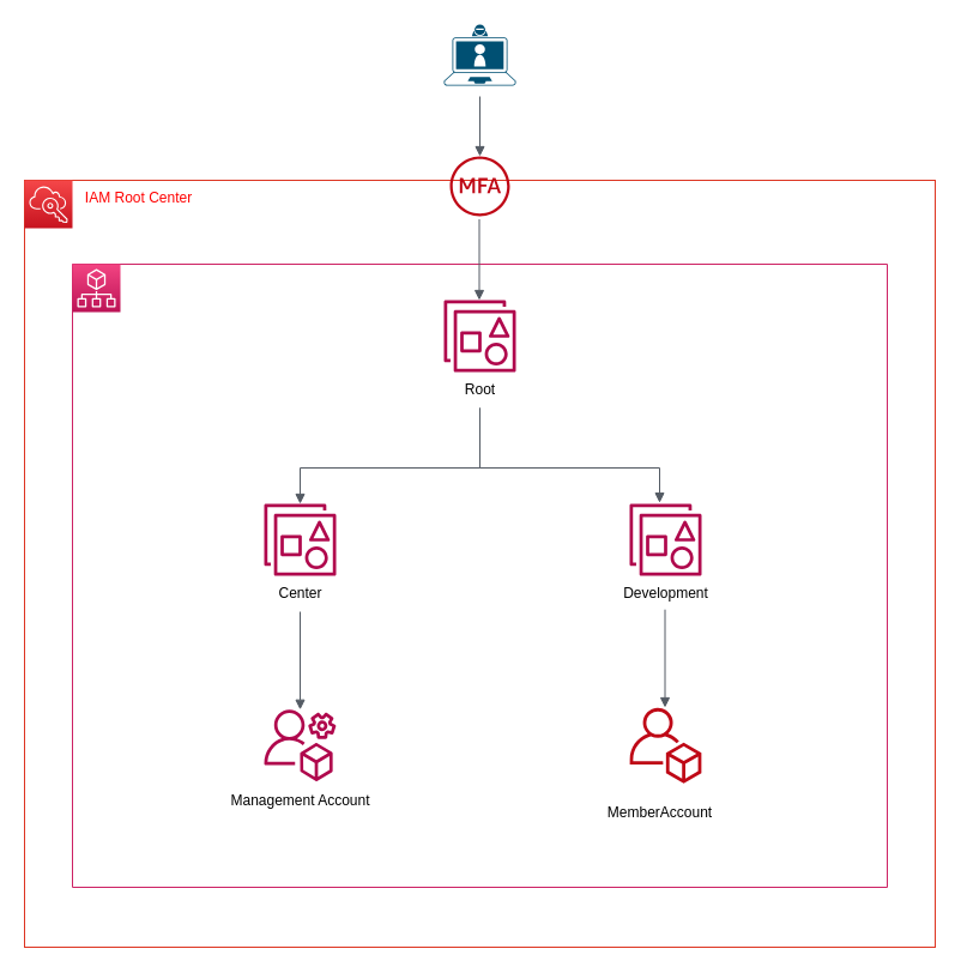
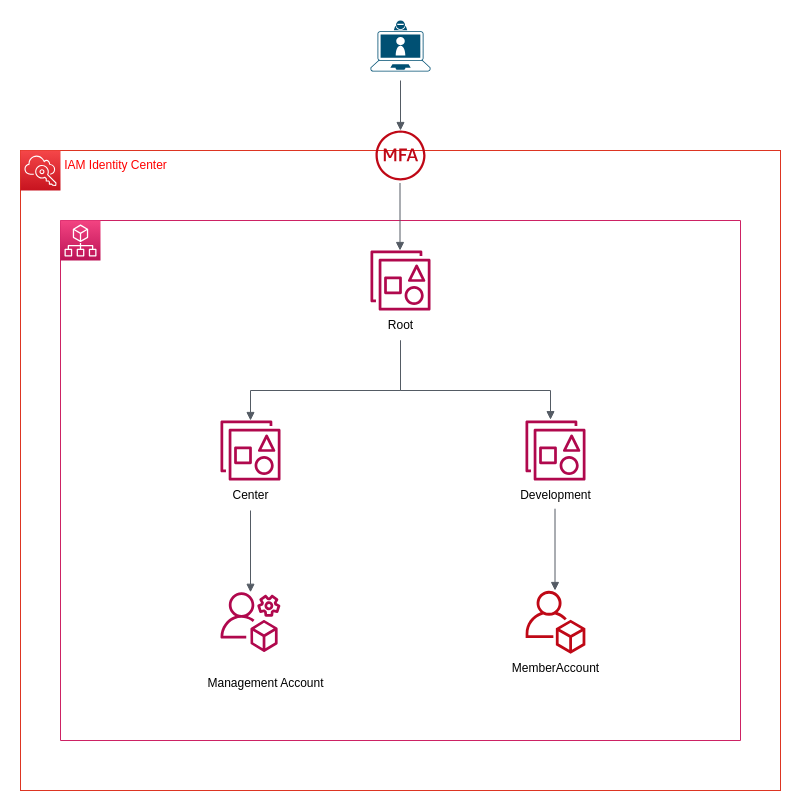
  <mxCell id="0" />
  <mxCell id="1" parent="0" />
  <mxCell id="2" value="" style="points=[[0,0],[0.25,0],[0.5,0],[0.75,0],[1,0],[1,0.25],[1,0.5],[1,0.75],[1,1],[0.75,1],[0.5,1],[0.25,1],[0,1],[0,0.75],[0,0.5],[0,0.25]];outlineConnect=0;gradientColor=none;html=1;whiteSpace=wrap;fontSize=12;fontStyle=0;container=1;pointerEvents=0;collapsible=0;recursiveResize=0;shape=mxgraph.aws4.group;grIcon=mxgraph.aws4.group_account;strokeColor=#CD2264;fillColor=none;verticalAlign=top;align=left;spacingLeft=30;fontColor=#CD2264;dashed=0;" vertex="1" parent="1"><mxGeometry x="60" y="220" width="680" height="520" as="geometry" /></mxCell>
  <mxCell id="3" value="" style="fillColor=none;strokeColor=#DD3522;verticalAlign=top;fontStyle=0;fontColor=#DD3522;align=left;" vertex="1" parent="2"><mxGeometry x="-40" y="-70" width="760" height="640" as="geometry" /></mxCell>
  <mxCell id="4" value="" style="sketch=0;points=[[0,0,0],[0.25,0,0],[0.5,0,0],[0.75,0,0],[1,0,0],[0,1,0],[0.25,1,0],[0.5,1,0],[0.75,1,0],[1,1,0],[0,0.25,0],[0,0.5,0],[0,0.75,0],[1,0.25,0],[1,0.5,0],[1,0.75,0]];points=[[0,0,0],[0.25,0,0],[0.5,0,0],[0.75,0,0],[1,0,0],[0,1,0],[0.25,1,0],[0.5,1,0],[0.75,1,0],[1,1,0],[0,0.25,0],[0,0.5,0],[0,0.75,0],[1,0.25,0],[1,0.5,0],[1,0.75,0]];outlineConnect=0;fontColor=#232F3E;gradientColor=#F34482;gradientDirection=north;fillColor=#BC1356;strokeColor=#ffffff;dashed=0;verticalLabelPosition=bottom;verticalAlign=top;align=center;html=1;fontSize=12;fontStyle=0;aspect=fixed;shape=mxgraph.aws4.resourceIcon;resIcon=mxgraph.aws4.organizations;" vertex="1" parent="2"><mxGeometry width="40" height="40" as="geometry" /></mxCell>
  <mxCell id="5" value="" style="sketch=0;outlineConnect=0;fontColor=#232F3E;gradientColor=none;fillColor=#B0084D;strokeColor=none;dashed=0;verticalLabelPosition=bottom;verticalAlign=top;align=center;html=1;fontSize=12;fontStyle=0;aspect=fixed;pointerEvents=1;shape=mxgraph.aws4.organizations_organizational_unit2;" vertex="1" parent="2"><mxGeometry x="160" y="200" width="60" height="60" as="geometry" /></mxCell>
  <mxCell id="6" value="" style="sketch=0;outlineConnect=0;fontColor=#232F3E;gradientColor=none;fillColor=#B0084D;strokeColor=none;dashed=0;verticalLabelPosition=bottom;verticalAlign=top;align=center;html=1;fontSize=12;fontStyle=0;aspect=fixed;pointerEvents=1;shape=mxgraph.aws4.organizations_management_account;" vertex="1" parent="2"><mxGeometry x="160" y="370" width="60" height="63.24" as="geometry" /></mxCell>
  <mxCell id="7" value="" style="sketch=0;outlineConnect=0;fontColor=#232F3E;gradientColor=none;fillColor=#B0084D;strokeColor=none;dashed=0;verticalLabelPosition=bottom;verticalAlign=top;align=center;html=1;fontSize=12;fontStyle=0;aspect=fixed;pointerEvents=1;shape=mxgraph.aws4.organizations_organizational_unit2;" vertex="1" parent="2"><mxGeometry x="310" y="30" width="60" height="60" as="geometry" /></mxCell>
  <mxCell id="8" value="" style="sketch=0;outlineConnect=0;fontColor=#232F3E;gradientColor=none;fillColor=#B0084D;strokeColor=none;dashed=0;verticalLabelPosition=bottom;verticalAlign=top;align=center;html=1;fontSize=12;fontStyle=0;aspect=fixed;pointerEvents=1;shape=mxgraph.aws4.organizations_organizational_unit2;" vertex="1" parent="2"><mxGeometry x="465" y="200" width="60" height="60" as="geometry" /></mxCell>
  <mxCell id="9" value="Root" style="text;html=1;align=center;verticalAlign=middle;resizable=0;points=[];autosize=1;strokeColor=none;fillColor=none;fontColor=#000000;" vertex="1" parent="2"><mxGeometry x="315" y="90" width="50" height="30" as="geometry" /></mxCell>
  <mxCell id="10" value="Center" style="text;html=1;align=center;verticalAlign=middle;resizable=0;points=[];autosize=1;strokeColor=none;fillColor=none;fontColor=#000000;" vertex="1" parent="2"><mxGeometry x="160" y="260" width="60" height="30" as="geometry" /></mxCell>
  <mxCell id="11" value="Development" style="text;html=1;align=center;verticalAlign=middle;resizable=0;points=[];autosize=1;strokeColor=none;fillColor=none;fontColor=#000000;" vertex="1" parent="2"><mxGeometry x="450" y="260" width="90" height="30" as="geometry" /></mxCell>
  <mxCell id="12" value="" style="sketch=0;outlineConnect=0;fontColor=#232F3E;gradientColor=none;fillColor=#BF0816;strokeColor=none;dashed=0;verticalLabelPosition=bottom;verticalAlign=top;align=center;html=1;fontSize=12;fontStyle=0;aspect=fixed;pointerEvents=1;shape=mxgraph.aws4.organizations_account;" vertex="1" parent="2"><mxGeometry x="465" y="370" width="60" height="63.24" as="geometry" /></mxCell>
- <mxCell id="13" value="Management Account" style="text;html=1;align=center;verticalAlign=middle;resizable=0;points=[];autosize=1;strokeColor=none;fillColor=none;fontColor=#000000;" vertex="1" parent="2"><mxGeometry x="120" y="433.24" width="140" height="30" as="geometry" /></mxCell>
- <mxCell id="14" value="MemberAccount" style="text;html=1;align=center;verticalAlign=middle;resizable=0;points=[];autosize=1;strokeColor=none;fillColor=none;fontColor=#000000;" vertex="1" parent="2"><mxGeometry x="435" y="443.24" width="110" height="30" as="geometry" /></mxCell>
+ <mxCell id="13" value="Management Account" style="text;html=1;align=center;verticalAlign=middle;resizable=0;points=[];autosize=1;strokeColor=none;fillColor=none;fontColor=#000000;" vertex="1" parent="2"><mxGeometry x="135" y="448.24" width="140" height="30" as="geometry" /></mxCell>
+ <mxCell id="14" value="MemberAccount" style="text;html=1;align=center;verticalAlign=middle;resizable=0;points=[];autosize=1;strokeColor=none;fillColor=none;fontColor=#000000;" vertex="1" parent="2"><mxGeometry x="440" y="433.24" width="110" height="30" as="geometry" /></mxCell>
  <mxCell id="15" value="" style="sketch=0;points=[[0,0,0],[0.25,0,0],[0.5,0,0],[0.75,0,0],[1,0,0],[0,1,0],[0.25,1,0],[0.5,1,0],[0.75,1,0],[1,1,0],[0,0.25,0],[0,0.5,0],[0,0.75,0],[1,0.25,0],[1,0.5,0],[1,0.75,0]];outlineConnect=0;fontColor=#232F3E;gradientColor=#F54749;gradientDirection=north;fillColor=#C7131F;strokeColor=#ffffff;dashed=0;verticalLabelPosition=bottom;verticalAlign=top;align=center;html=1;fontSize=12;fontStyle=0;aspect=fixed;shape=mxgraph.aws4.resourceIcon;resIcon=mxgraph.aws4.single_sign_on;" vertex="1" parent="2"><mxGeometry x="-40" y="-70" width="40" height="40" as="geometry" /></mxCell>
- <mxCell id="16" value="IAM Root Center" style="text;html=1;align=center;verticalAlign=middle;resizable=0;points=[];autosize=1;strokeColor=none;fillColor=none;fontColor=#FF0000;" vertex="1" parent="2"><mxGeometry x="-10" y="-70" width="130" height="30" as="geometry" /></mxCell>
+ <mxCell id="16" value="IAM Identity Center" style="text;html=1;align=center;verticalAlign=middle;resizable=0;points=[];autosize=1;strokeColor=none;fillColor=none;fontColor=#FF0000;" vertex="1" parent="2"><mxGeometry x="-10" y="-70" width="130" height="30" as="geometry" /></mxCell>
  <mxCell id="17" value="" style="edgeStyle=orthogonalEdgeStyle;html=1;endArrow=none;elbow=vertical;startArrow=block;startFill=1;strokeColor=#545B64;rounded=0;fontColor=#000000;" edge="1" parent="2" source="5"><mxGeometry width="100" relative="1" as="geometry"><mxPoint x="240" y="170" as="sourcePoint" /><mxPoint x="340" y="120" as="targetPoint" /><Array as="points"><mxPoint x="190" y="170" /><mxPoint x="340" y="170" /></Array></mxGeometry></mxCell>
  <mxCell id="18" value="" style="edgeStyle=orthogonalEdgeStyle;html=1;endArrow=none;elbow=vertical;startArrow=block;startFill=1;strokeColor=#545B64;rounded=0;fontColor=#000000;" edge="1" parent="2" source="6" target="10"><mxGeometry width="100" relative="1" as="geometry"><mxPoint x="194" y="320" as="sourcePoint" /><mxPoint x="294" y="320" as="targetPoint" /></mxGeometry></mxCell>
  <mxCell id="19" value="" style="edgeStyle=orthogonalEdgeStyle;html=1;endArrow=none;elbow=vertical;startArrow=block;startFill=1;strokeColor=#545B64;rounded=0;fontColor=#000000;" edge="1" parent="2"><mxGeometry width="100" relative="1" as="geometry"><mxPoint x="494.5" y="370.002" as="sourcePoint" /><mxPoint x="494.5" y="288.21" as="targetPoint" /></mxGeometry></mxCell>
  <mxCell id="20" value="" style="edgeStyle=orthogonalEdgeStyle;html=1;endArrow=none;elbow=vertical;startArrow=block;startFill=1;strokeColor=#545B64;rounded=0;fontColor=#000000;" edge="1" parent="2"><mxGeometry width="100" relative="1" as="geometry"><mxPoint x="490" y="199.19" as="sourcePoint" /><mxPoint x="340" y="120" as="targetPoint" /><Array as="points"><mxPoint x="490" y="170" /><mxPoint x="340" y="170" /></Array></mxGeometry></mxCell>
  <mxCell id="21" value="" style="edgeStyle=orthogonalEdgeStyle;html=1;endArrow=none;elbow=vertical;startArrow=block;startFill=1;strokeColor=#545B64;rounded=0;fontColor=#000000;entryX=0.5;entryY=1;entryDx=0;entryDy=0;entryPerimeter=0;" edge="1" parent="2"><mxGeometry width="100" relative="1" as="geometry"><mxPoint x="339.5" y="30.001" as="sourcePoint" /><mxPoint x="339.5" y="-37.5" as="targetPoint" /><Array as="points" /></mxGeometry></mxCell>
  <mxCell id="22" value="" style="points=[[0.13,0.225,0],[0.5,0,0],[0.87,0.225,0],[0.885,0.5,0],[0.985,0.99,0],[0.5,1,0],[0.015,0.99,0],[0.115,0.5,0]];verticalLabelPosition=bottom;sketch=0;html=1;verticalAlign=top;aspect=fixed;align=center;pointerEvents=1;shape=mxgraph.cisco19.laptop_video_client;fillColor=#005073;strokeColor=none;fontColor=#000000;" vertex="1" parent="1"><mxGeometry x="370" width="60" height="51" as="geometry" y="20" /></mxCell>
  <mxCell id="23" value="" style="edgeStyle=orthogonalEdgeStyle;html=1;endArrow=none;elbow=vertical;startArrow=block;startFill=1;strokeColor=#545B64;rounded=0;fontColor=#000000;" edge="1" parent="1" source="24"><mxGeometry width="100" relative="1" as="geometry"><mxPoint x="240" y="141.69" as="sourcePoint" /><mxPoint x="400" y="80" as="targetPoint" /></mxGeometry></mxCell>
  <mxCell id="24" value="" style="sketch=0;outlineConnect=0;fontColor=#232F3E;gradientColor=none;fillColor=#BF0816;strokeColor=none;dashed=0;verticalLabelPosition=bottom;verticalAlign=top;align=center;html=1;fontSize=12;fontStyle=0;aspect=fixed;pointerEvents=1;shape=mxgraph.aws4.mfa_token;" vertex="1" parent="1"><mxGeometry x="375" y="130" width="50" height="50" as="geometry" /></mxCell>
